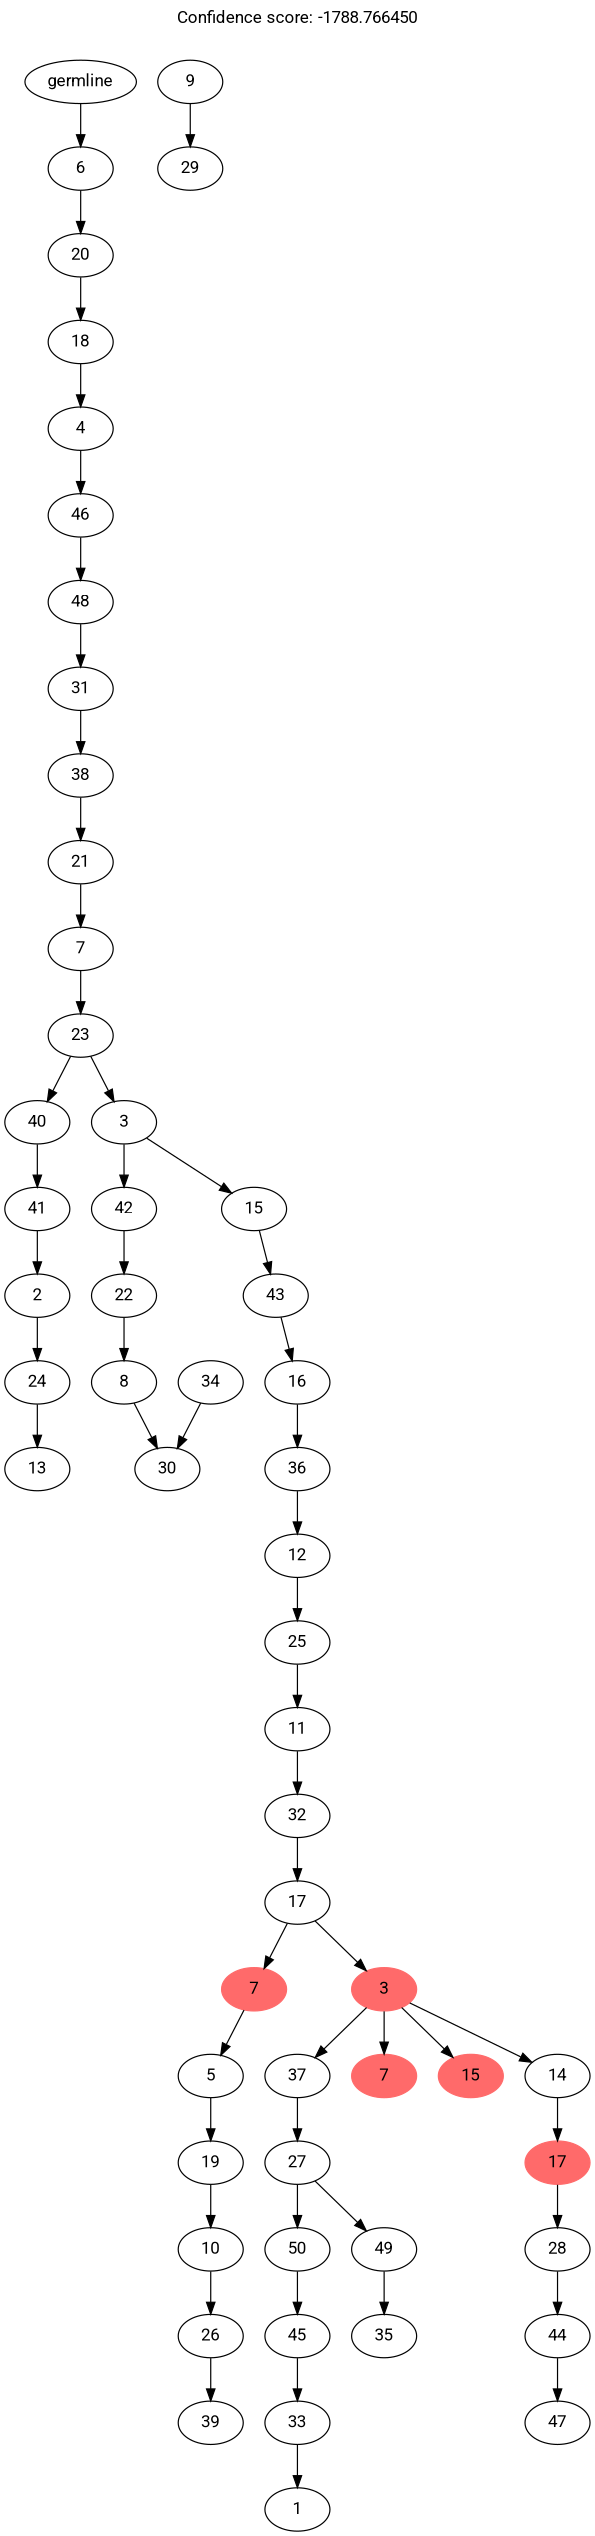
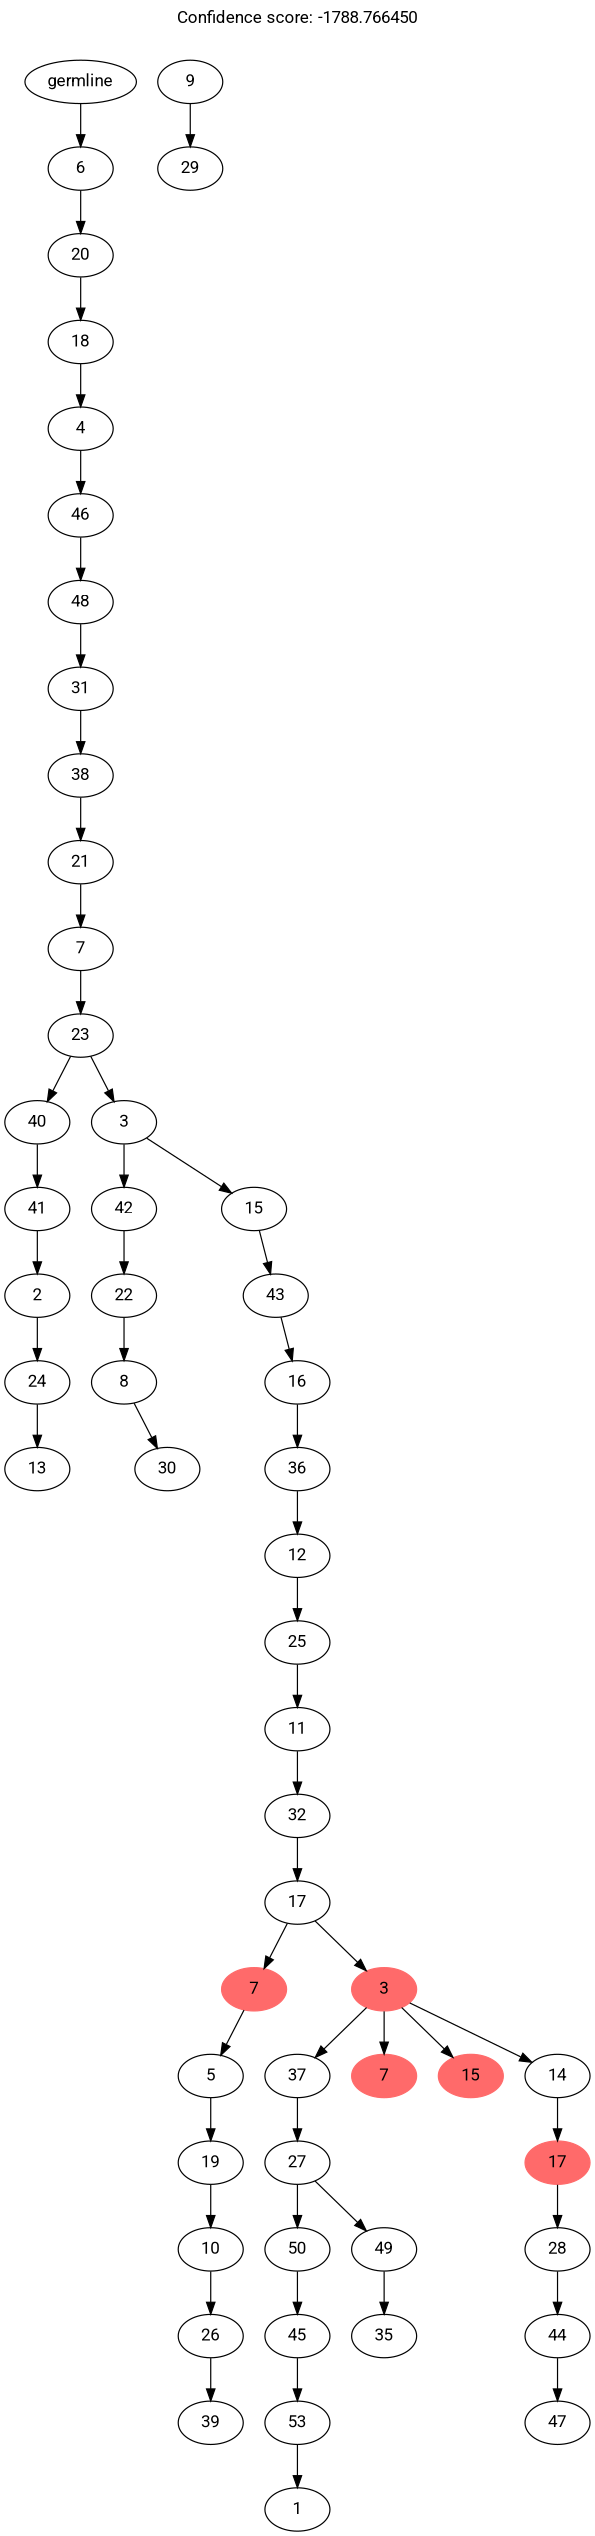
  digraph {
    fontname=Roboto
    label="Confidence score: -1788.766450"
    labelloc=t
    node [fontname=Roboto]
    edge [fontname=Roboto]
    n1 [label=24]
    n2 [label=13]
    n3 [label=2]
    n4 [label=41]
    n5 [label=40]
-   n6 [label=34]
    n7 [label=30]
    n8 [label=8]
    n9 [label=22]
    n10 [label=42]
    n11 [label=26]
    n12 [label=39]
    n13 [label=10]
    n14 [label=19]
    n15 [label=5]
    n16 [color=indianred1 label=7 style=filled]
    n17 [label=49]
    n18 [label=35]
    n19 [label=44]
    n20 [label=47]
    n21 [label=28]
    n22 [color=indianred1 label=17 style=filled]
    n23 [label=14]
    n24 [label=9]
    n25 [label=29]
    n26 [label=1]
-   n27 [label=33]
+   n27 [label=53]
    n28 [label=45]
    n29 [label=50]
    n30 [label=27]
    n31 [label=37]
    n32 [color=indianred1 label=3 style=filled]
    n33 [color=indianred1 label=7 style=filled]
    n34 [color=indianred1 label=15 style=filled]
    n35 [label=17]
    n36 [label=32]
    n37 [label=11]
    n38 [label=25]
    n39 [label=12]
    n40 [label=36]
    n41 [label=16]
    n42 [label=43]
    n43 [label=15]
    n44 [label=3]
    n45 [label=23]
    n46 [label=7]
    n47 [label=21]
    n48 [label=38]
    n49 [label=31]
    n50 [label=48]
    n51 [label=46]
    n52 [label=4]
    n53 [label=18]
    n54 [label=20]
    n55 [label=6]
    n56 [label=germline]
    n1 -> n2
    n3 -> n1
    n4 -> n3
    n5 -> n4
-   n6 -> n7
    n8 -> n7
    n9 -> n8
    n10 -> n9
    n11 -> n12
    n13 -> n11
    n14 -> n13
    n15 -> n14
    n16 -> n15
    n17 -> n18
    n19 -> n20
    n21 -> n19
    n22 -> n21
    n23 -> n22
    n24 -> n25
    n27 -> n26
    n28 -> n27
    n29 -> n28
    n30 -> n17
    n30 -> n29
    n31 -> n30
    n32 -> n23
    n32 -> n31
    n32 -> n33
    n32 -> n34
    n35 -> n16
    n35 -> n32
    n36 -> n35
    n37 -> n36
    n38 -> n37
    n39 -> n38
    n40 -> n39
    n41 -> n40
    n42 -> n41
    n43 -> n42
    n44 -> n10
    n44 -> n43
    n45 -> n5
    n45 -> n44
    n46 -> n45
    n47 -> n46
    n48 -> n47
    n49 -> n48
    n50 -> n49
    n51 -> n50
    n52 -> n51
    n53 -> n52
    n54 -> n53
    n55 -> n54
    n56 -> n55
  }
